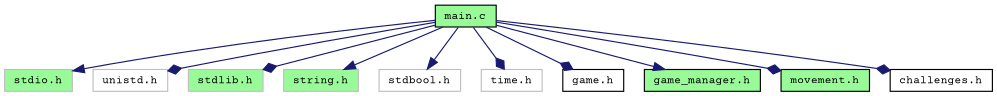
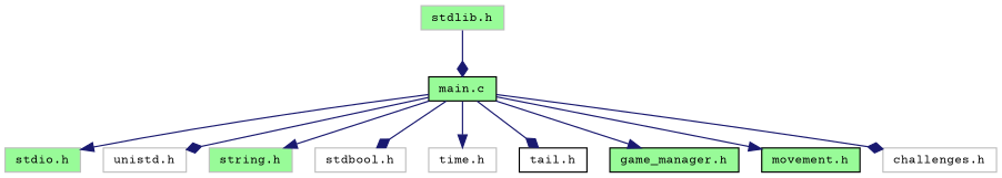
  digraph {
    fontname="Courier Prime"
    node [color=grey75 fillcolor=palegreen fontname="Courier Prime" fontsize=10 shape=record style=filled]
    edge [arrowhead=normal color=midnightblue fontname="Courier Prime" fontsize=10 labelfontname=Helvetica labelfontsize=10 style=solid]
    n1 [color=black fontcolor=black height=0.2 label="main.c" width=0.4]
    n2 [height=0.2 label="stdio.h" width=0.4]
    n3 [fillcolor=white height=0.2 label="unistd.h" width=0.4]
    n4 [height=0.2 label="stdlib.h" width=0.4]
    n5 [height=0.2 label="string.h" width=0.4]
    n6 [fillcolor=white height=0.2 label="stdbool.h" width=0.4]
    n7 [fillcolor=white height=0.2 label="time.h" width=0.4]
-   n8 [color=black fillcolor=white height=0.2 label="game.h" width=0.4]
+   n8 [color=black fillcolor=white height=0.2 label="tail.h" width=0.4]
    n9 [color=black height=0.2 label="game_manager.h" width=0.4]
    n10 [color=black height=0.2 label="movement.h" width=0.4]
-   n11 [color=black fillcolor=white height=0.2 label="challenges.h" width=0.4]
+   n11 [fillcolor=white height=0.2 label="challenges.h" width=0.4]
    n1 -> n2
    n1 -> n3 [arrowhead=diamond]
-   n1 -> n4 [arrowhead=diamond]
+   n4 -> n1 [arrowhead=diamond]
    n1 -> n5
-   n1 -> n6
-   n1 -> n7 [arrowhead=diamond]
+   n1 -> n6 [arrowhead=diamond]
+   n1 -> n7
    n1 -> n8 [arrowhead=diamond]
    n1 -> n9
-   n1 -> n10 [arrowhead=diamond]
+   n1 -> n10
    n1 -> n11 [arrowhead=diamond]
  }
